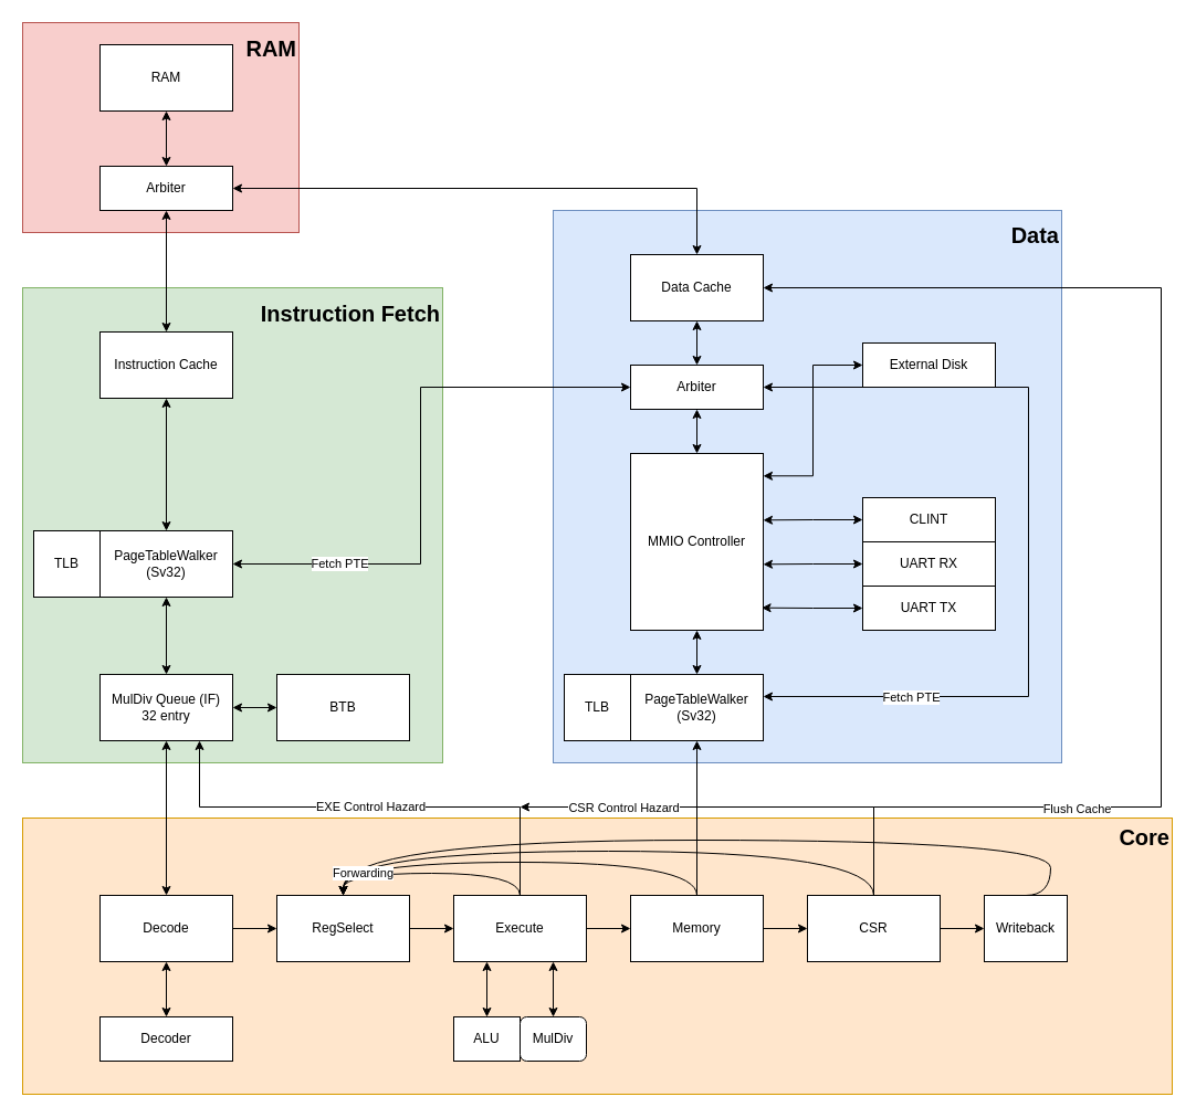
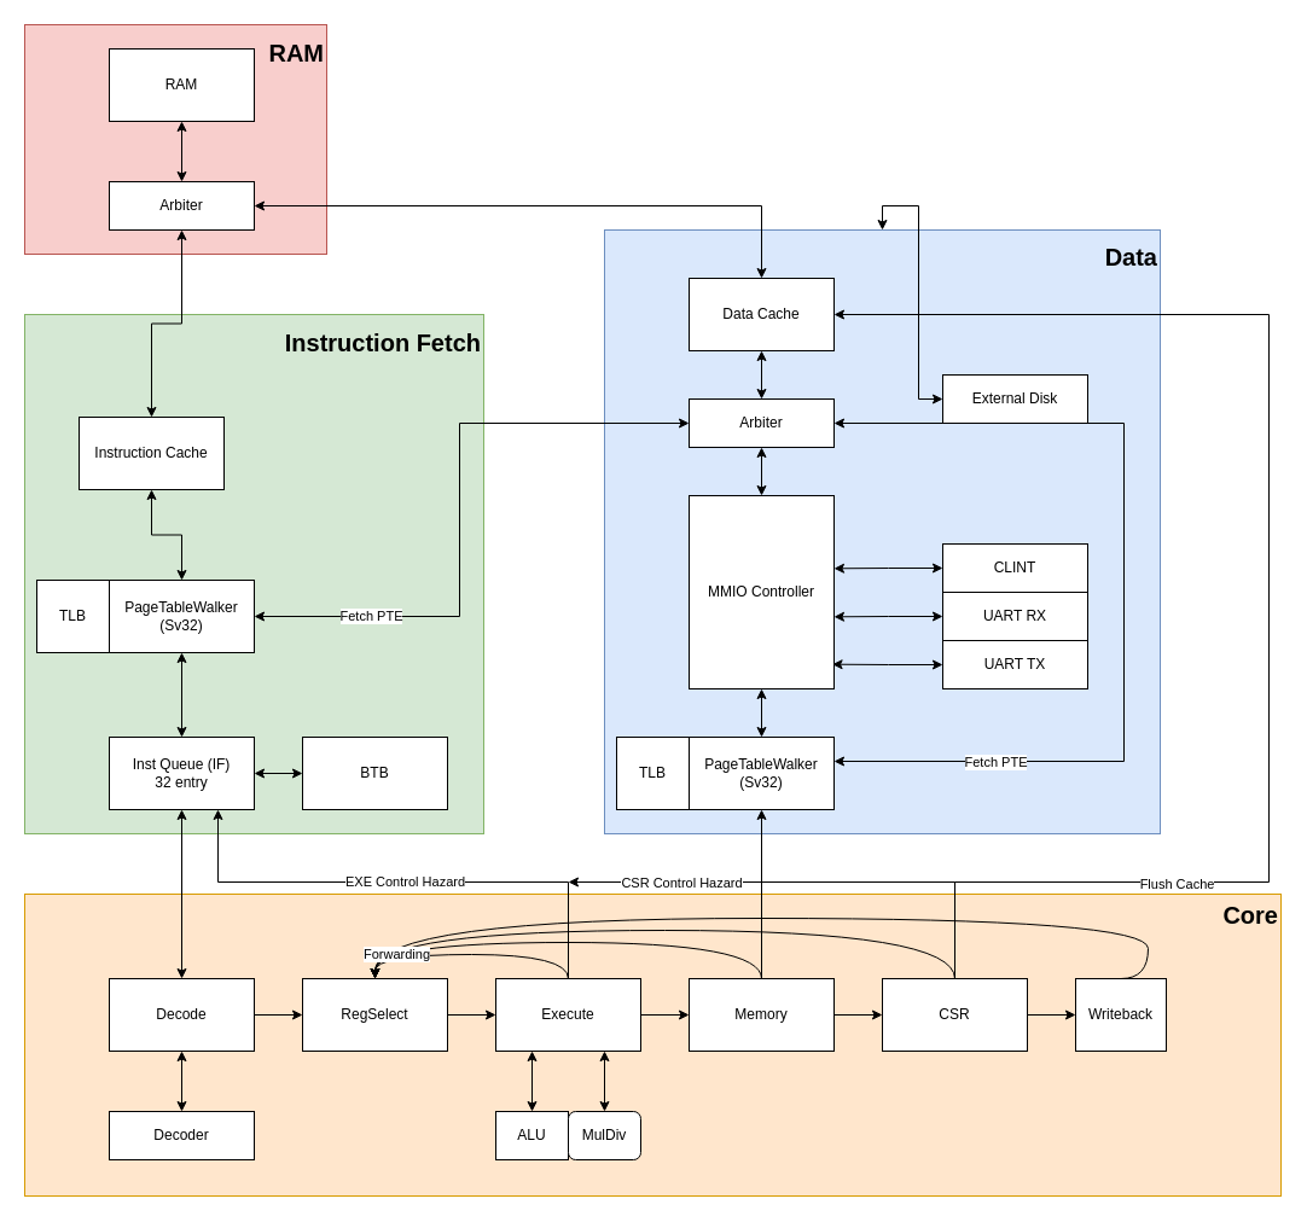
  <mxCell id="0" />
  <mxCell id="1" parent="0" />
  <mxCell id="2" value="&lt;div&gt;&lt;b&gt;RAM&lt;br&gt;&lt;/b&gt;&lt;/div&gt;&lt;div&gt;&lt;b&gt;&lt;br&gt;&lt;/b&gt;&lt;/div&gt;&lt;div&gt;&lt;b&gt;&lt;br&gt;&lt;/b&gt;&lt;/div&gt;&lt;div&gt;&lt;b&gt;&lt;br&gt;&lt;/b&gt;&lt;/div&gt;&lt;div&gt;&lt;b&gt;&lt;br&gt;&lt;/b&gt;&lt;/div&gt;&lt;div&gt;&lt;b&gt;&lt;br&gt;&lt;/b&gt;&lt;/div&gt;&lt;div&gt;&lt;b&gt;&lt;br&gt;&lt;/b&gt;&lt;/div&gt;" style="rounded=0;whiteSpace=wrap;html=1;fillColor=#f8cecc;strokeColor=#b85450;fontSize=20;align=right;" parent="1" vertex="1"><mxGeometry x="20" y="20" width="250" height="190" as="geometry" /></mxCell>
  <mxCell id="3" value="&lt;div&gt;&lt;b&gt;Core&lt;br&gt;&lt;/b&gt;&lt;/div&gt;&lt;div&gt;&lt;b&gt;&lt;br&gt;&lt;/b&gt;&lt;/div&gt;&lt;div&gt;&lt;b&gt;&lt;br&gt;&lt;/b&gt;&lt;/div&gt;&lt;div&gt;&lt;b&gt;&lt;br&gt;&lt;/b&gt;&lt;/div&gt;&lt;div&gt;&lt;b&gt;&lt;br&gt;&lt;/b&gt;&lt;/div&gt;&lt;div&gt;&lt;b&gt;&lt;br&gt;&lt;/b&gt;&lt;/div&gt;&lt;div&gt;&lt;b&gt;&lt;br&gt;&lt;/b&gt;&lt;/div&gt;&lt;div&gt;&lt;b&gt;&lt;br&gt;&lt;/b&gt;&lt;/div&gt;&lt;div&gt;&lt;b&gt;&lt;br&gt;&lt;/b&gt;&lt;/div&gt;&lt;div&gt;&lt;b&gt;&lt;br&gt;&lt;/b&gt;&lt;/div&gt;" style="rounded=0;whiteSpace=wrap;html=1;fillColor=#ffe6cc;strokeColor=#d79b00;fontSize=20;align=right;" parent="1" vertex="1"><mxGeometry x="20" y="740" width="1040" height="250" as="geometry" /></mxCell>
  <mxCell id="4" value="&lt;div&gt;&lt;b&gt;Data&lt;br&gt;&lt;/b&gt;&lt;/div&gt;&lt;div&gt;&lt;b&gt;&lt;br&gt;&lt;/b&gt;&lt;/div&gt;&lt;div&gt;&lt;b&gt;&lt;br&gt;&lt;/b&gt;&lt;/div&gt;&lt;div&gt;&lt;b&gt;&lt;br&gt;&lt;/b&gt;&lt;/div&gt;&lt;div&gt;&lt;b&gt;&lt;br&gt;&lt;/b&gt;&lt;/div&gt;&lt;div&gt;&lt;b&gt;&lt;br&gt;&lt;/b&gt;&lt;/div&gt;&lt;div&gt;&lt;b&gt;&lt;br&gt;&lt;/b&gt;&lt;/div&gt;&lt;div&gt;&lt;b&gt;&lt;br&gt;&lt;/b&gt;&lt;/div&gt;&lt;div&gt;&lt;b&gt;&lt;br&gt;&lt;/b&gt;&lt;/div&gt;&lt;div&gt;&lt;b&gt;&lt;br&gt;&lt;/b&gt;&lt;/div&gt;&lt;div&gt;&lt;b&gt;&lt;br&gt;&lt;/b&gt;&lt;/div&gt;&lt;div&gt;&lt;b&gt;&lt;br&gt;&lt;/b&gt;&lt;/div&gt;&lt;div&gt;&lt;b&gt;&lt;br&gt;&lt;/b&gt;&lt;/div&gt;&lt;div&gt;&lt;b&gt;&lt;br&gt;&lt;/b&gt;&lt;/div&gt;&lt;div&gt;&lt;b&gt;&lt;br&gt;&lt;/b&gt;&lt;/div&gt;&lt;div&gt;&lt;b&gt;&lt;br&gt;&lt;/b&gt;&lt;/div&gt;&lt;div&gt;&lt;b&gt;&lt;br&gt;&lt;/b&gt;&lt;/div&gt;&lt;div&gt;&lt;b&gt;&lt;br&gt;&lt;/b&gt;&lt;/div&gt;&lt;div&gt;&lt;b&gt;&lt;br&gt;&lt;/b&gt;&lt;/div&gt;&lt;div&gt;&lt;br&gt;&lt;/div&gt;" style="rounded=0;whiteSpace=wrap;html=1;fillColor=#dae8fc;strokeColor=#6c8ebf;fontSize=20;align=right;" parent="1" vertex="1"><mxGeometry x="500" y="190" width="460" height="500" as="geometry" /></mxCell>
  <mxCell id="5" value="&lt;div&gt;&lt;b&gt;Instruction Fetch&lt;br&gt;&lt;/b&gt;&lt;/div&gt;&lt;div&gt;&lt;b&gt;&lt;br&gt;&lt;/b&gt;&lt;/div&gt;&lt;div&gt;&lt;b&gt;&lt;br&gt;&lt;/b&gt;&lt;/div&gt;&lt;div&gt;&lt;b&gt;&lt;br&gt;&lt;/b&gt;&lt;/div&gt;&lt;div&gt;&lt;b&gt;&lt;br&gt;&lt;/b&gt;&lt;/div&gt;&lt;div&gt;&lt;b&gt;&lt;br&gt;&lt;/b&gt;&lt;/div&gt;&lt;div&gt;&lt;b&gt;&lt;br&gt;&lt;/b&gt;&lt;/div&gt;&lt;div&gt;&lt;b&gt;&lt;br&gt;&lt;/b&gt;&lt;/div&gt;&lt;div&gt;&lt;b&gt;&lt;br&gt;&lt;/b&gt;&lt;/div&gt;&lt;div&gt;&lt;b&gt;&lt;br&gt;&lt;/b&gt;&lt;/div&gt;&lt;div&gt;&lt;b&gt;&lt;br&gt;&lt;/b&gt;&lt;/div&gt;&lt;div&gt;&lt;b&gt;&lt;br&gt;&lt;/b&gt;&lt;/div&gt;&lt;div&gt;&lt;b&gt;&lt;br&gt;&lt;/b&gt;&lt;/div&gt;&lt;div&gt;&lt;b&gt;&lt;br&gt;&lt;/b&gt;&lt;/div&gt;&lt;div&gt;&lt;b&gt;&lt;br&gt;&lt;/b&gt;&lt;/div&gt;&lt;div&gt;&lt;b&gt;&lt;br&gt;&lt;/b&gt;&lt;/div&gt;&lt;div&gt;&lt;b&gt;&lt;br&gt;&lt;/b&gt;&lt;/div&gt;" style="rounded=0;whiteSpace=wrap;html=1;fillColor=#d5e8d4;strokeColor=#82b366;fontSize=20;align=right;" parent="1" vertex="1"><mxGeometry x="20" y="260" width="380" height="430" as="geometry" /></mxCell>
  <mxCell id="6" style="edgeStyle=orthogonalEdgeStyle;rounded=0;orthogonalLoop=1;jettySize=auto;html=1;entryX=0.5;entryY=0;entryDx=0;entryDy=0;startArrow=classic;startFill=1;" parent="1" source="7" target="9" edge="1"><mxGeometry relative="1" as="geometry" /></mxCell>
  <mxCell id="7" value="RAM" style="rounded=0;whiteSpace=wrap;html=1;" parent="1" vertex="1"><mxGeometry x="90" y="40" width="120" height="60" as="geometry" /></mxCell>
  <mxCell id="8" style="edgeStyle=orthogonalEdgeStyle;rounded=0;orthogonalLoop=1;jettySize=auto;html=1;entryX=0.5;entryY=0;entryDx=0;entryDy=0;startArrow=classic;startFill=1;" parent="1" source="9" target="28" edge="1"><mxGeometry relative="1" as="geometry" /></mxCell>
  <mxCell id="9" value="Arbiter" style="rounded=0;whiteSpace=wrap;html=1;" parent="1" vertex="1"><mxGeometry x="90" width="120" height="40" as="geometry" y="150" /></mxCell>
  <mxCell id="10" style="edgeStyle=orthogonalEdgeStyle;rounded=0;orthogonalLoop=1;jettySize=auto;html=1;entryX=0;entryY=0.5;entryDx=0;entryDy=0;exitX=1;exitY=0.5;exitDx=0;exitDy=0;startArrow=classic;startFill=1;" parent="1" source="12" target="26" edge="1"><mxGeometry relative="1" as="geometry"><Array as="points"><mxPoint x="380" y="510" /><mxPoint x="380" y="350" /></Array></mxGeometry></mxCell>
  <mxCell id="11" value="Fetch PTE" style="edgeLabel;html=1;align=center;verticalAlign=middle;resizable=0;points=[];" parent="10" vertex="1" connectable="0"><mxGeometry x="-0.63" y="1" relative="1" as="geometry"><mxPoint as="offset" /></mxGeometry></mxCell>
  <mxCell id="12" value="&lt;div&gt;PageTableWalker&lt;/div&gt;&lt;div&gt;(Sv32)&lt;/div&gt;" style="rounded=0;whiteSpace=wrap;html=1;" parent="1" vertex="1"><mxGeometry x="90" y="480" width="120" height="60" as="geometry" /></mxCell>
  <mxCell id="13" style="edgeStyle=orthogonalEdgeStyle;rounded=0;orthogonalLoop=1;jettySize=auto;html=1;entryX=1;entryY=0.5;entryDx=0;entryDy=0;startArrow=classic;startFill=1;" parent="1" source="16" target="26" edge="1"><mxGeometry relative="1" as="geometry"><mxPoint x="960" y="350" as="targetPoint" /><Array as="points"><mxPoint x="930" y="630" /><mxPoint x="930" y="350" /></Array></mxGeometry></mxCell>
  <mxCell id="14" value="Fetch PTE" style="edgeLabel;html=1;align=center;verticalAlign=middle;resizable=0;points=[];" parent="13" vertex="1" connectable="0"><mxGeometry x="-0.649" relative="1" as="geometry"><mxPoint as="offset" /></mxGeometry></mxCell>
  <mxCell id="15" style="edgeStyle=orthogonalEdgeStyle;rounded=0;orthogonalLoop=1;jettySize=auto;html=1;exitX=0.5;exitY=0;exitDx=0;exitDy=0;entryX=0.5;entryY=1;entryDx=0;entryDy=0;startArrow=classic;startFill=1;" parent="1" source="16" target="22" edge="1"><mxGeometry relative="1" as="geometry" /></mxCell>
  <mxCell id="16" value="&lt;div&gt;PageTableWalker&lt;/div&gt;&lt;div&gt;(Sv32)&lt;/div&gt;" style="rounded=0;whiteSpace=wrap;html=1;" parent="1" vertex="1"><mxGeometry x="570" y="610" width="120" height="60" as="geometry" /></mxCell>
  <mxCell id="17" style="edgeStyle=orthogonalEdgeStyle;rounded=0;orthogonalLoop=1;jettySize=auto;html=1;entryX=0.5;entryY=1;entryDx=0;entryDy=0;startArrow=classic;startFill=1;" parent="1" source="19" target="12" edge="1"><mxGeometry relative="1" as="geometry" /></mxCell>
  <mxCell id="18" style="edgeStyle=orthogonalEdgeStyle;rounded=0;orthogonalLoop=1;jettySize=auto;html=1;exitX=1;exitY=0.5;exitDx=0;exitDy=0;entryX=0;entryY=0.5;entryDx=0;entryDy=0;startArrow=classic;startFill=1;" parent="1" source="19" target="20" edge="1"><mxGeometry relative="1" as="geometry" /></mxCell>
- <mxCell id="19" value="&lt;div&gt;MulDiv Queue (IF)&lt;/div&gt;&lt;div&gt;32 entry&lt;br&gt;&lt;/div&gt;" style="rounded=0;whiteSpace=wrap;html=1;" parent="1" vertex="1"><mxGeometry x="90" y="610" width="120" height="60" as="geometry" /></mxCell>
+ <mxCell id="19" value="&lt;div&gt;Inst Queue (IF)&lt;/div&gt;&lt;div&gt;32 entry&lt;br&gt;&lt;/div&gt;" style="rounded=0;whiteSpace=wrap;html=1;" parent="1" vertex="1"><mxGeometry x="90" y="610" width="120" height="60" as="geometry" /></mxCell>
  <mxCell id="20" value="BTB" style="rounded=0;whiteSpace=wrap;html=1;" parent="1" vertex="1"><mxGeometry x="250" y="610" width="120" height="60" as="geometry" /></mxCell>
  <mxCell id="21" style="edgeStyle=orthogonalEdgeStyle;rounded=0;orthogonalLoop=1;jettySize=auto;html=1;exitX=0.5;exitY=0;exitDx=0;exitDy=0;entryX=0.5;entryY=1;entryDx=0;entryDy=0;startArrow=classic;startFill=1;" parent="1" source="22" target="26" edge="1"><mxGeometry relative="1" as="geometry" /></mxCell>
  <mxCell id="22" value="MMIO Controller" style="rounded=0;whiteSpace=wrap;html=1;" parent="1" vertex="1"><mxGeometry x="570" y="410" width="120" height="160" as="geometry" /></mxCell>
  <mxCell id="23" style="edgeStyle=orthogonalEdgeStyle;rounded=0;orthogonalLoop=1;jettySize=auto;html=1;entryX=1;entryY=0.5;entryDx=0;entryDy=0;exitX=0.5;exitY=0;exitDx=0;exitDy=0;startArrow=classic;startFill=1;" parent="1" source="24" target="9" edge="1"><mxGeometry relative="1" as="geometry" /></mxCell>
  <mxCell id="24" value="Data Cache" style="rounded=0;whiteSpace=wrap;html=1;" parent="1" vertex="1"><mxGeometry x="570" y="230" width="120" height="60" as="geometry" /></mxCell>
  <mxCell id="25" style="edgeStyle=orthogonalEdgeStyle;rounded=0;orthogonalLoop=1;jettySize=auto;html=1;entryX=0.5;entryY=1;entryDx=0;entryDy=0;startArrow=classic;startFill=1;" parent="1" source="26" target="24" edge="1"><mxGeometry relative="1" as="geometry" /></mxCell>
  <mxCell id="26" value="Arbiter" style="rounded=0;whiteSpace=wrap;html=1;" parent="1" vertex="1"><mxGeometry x="570" y="330" width="120" height="40" as="geometry" /></mxCell>
  <mxCell id="27" style="edgeStyle=orthogonalEdgeStyle;rounded=0;orthogonalLoop=1;jettySize=auto;html=1;entryX=0.5;entryY=0;entryDx=0;entryDy=0;startArrow=classic;startFill=1;" parent="1" source="28" target="12" edge="1"><mxGeometry relative="1" as="geometry" /></mxCell>
- <mxCell id="28" value="&lt;div&gt;Instruction Cache&lt;/div&gt;" style="rounded=0;whiteSpace=wrap;html=1;" parent="1" vertex="1"><mxGeometry x="90" y="300" width="120" height="60" as="geometry" /></mxCell>
+ <mxCell id="28" value="&lt;div&gt;Instruction Cache&lt;/div&gt;" style="rounded=0;whiteSpace=wrap;html=1;" parent="1" vertex="1"><mxGeometry x="65" y="345" width="120" height="60" as="geometry" /></mxCell>
  <mxCell id="29" value="External Disk" style="rounded=0;whiteSpace=wrap;html=1;" parent="1" vertex="1"><mxGeometry x="780" y="310" width="120" height="40" as="geometry" /></mxCell>
  <mxCell id="30" value="CLINT" style="rounded=0;whiteSpace=wrap;html=1;" parent="1" vertex="1"><mxGeometry x="780" y="450" width="120" height="40" as="geometry" /></mxCell>
  <mxCell id="31" value="UART RX" style="rounded=0;whiteSpace=wrap;html=1;" parent="1" vertex="1"><mxGeometry x="780" y="490" width="120" height="40" as="geometry" /></mxCell>
  <mxCell id="32" value="UART TX" style="rounded=0;whiteSpace=wrap;html=1;" parent="1" vertex="1"><mxGeometry x="780" y="530" width="120" height="40" as="geometry" /></mxCell>
- <mxCell id="33" style="edgeStyle=orthogonalEdgeStyle;rounded=0;orthogonalLoop=1;jettySize=auto;html=1;exitX=0;exitY=0.5;exitDx=0;exitDy=0;entryX=1;entryY=0.127;entryDx=0;entryDy=0;entryPerimeter=0;startArrow=classic;startFill=1;" parent="1" source="29" target="22" edge="1"><mxGeometry relative="1" as="geometry" /></mxCell>
+ <mxCell id="33" style="edgeStyle=orthogonalEdgeStyle;rounded=0;orthogonalLoop=1;jettySize=auto;html=1;exitX=0;exitY=0.5;exitDx=0;exitDy=0;startArrow=classic;startFill=1;" parent="1" source="29" target="4" edge="1"><mxGeometry relative="1" as="geometry" /></mxCell>
  <mxCell id="34" style="edgeStyle=orthogonalEdgeStyle;rounded=0;orthogonalLoop=1;jettySize=auto;html=1;exitX=0;exitY=0.5;exitDx=0;exitDy=0;entryX=1;entryY=0.377;entryDx=0;entryDy=0;entryPerimeter=0;startArrow=classic;startFill=1;" parent="1" source="30" target="22" edge="1"><mxGeometry relative="1" as="geometry" /></mxCell>
  <mxCell id="35" style="edgeStyle=orthogonalEdgeStyle;rounded=0;orthogonalLoop=1;jettySize=auto;html=1;exitX=0;exitY=0.5;exitDx=0;exitDy=0;entryX=1;entryY=0.627;entryDx=0;entryDy=0;entryPerimeter=0;startArrow=classic;startFill=1;" parent="1" source="31" target="22" edge="1"><mxGeometry relative="1" as="geometry" /></mxCell>
  <mxCell id="36" style="edgeStyle=orthogonalEdgeStyle;rounded=0;orthogonalLoop=1;jettySize=auto;html=1;exitX=0;exitY=0.5;exitDx=0;exitDy=0;entryX=0.988;entryY=0.873;entryDx=0;entryDy=0;entryPerimeter=0;startArrow=classic;startFill=1;" parent="1" source="32" target="22" edge="1"><mxGeometry relative="1" as="geometry" /></mxCell>
  <mxCell id="37" style="edgeStyle=orthogonalEdgeStyle;rounded=0;orthogonalLoop=1;jettySize=auto;html=1;entryX=0.5;entryY=1;entryDx=0;entryDy=0;startArrow=classic;startFill=1;" parent="1" source="39" target="19" edge="1"><mxGeometry relative="1" as="geometry" /></mxCell>
  <mxCell id="38" style="edgeStyle=orthogonalEdgeStyle;rounded=0;orthogonalLoop=1;jettySize=auto;html=1;entryX=0;entryY=0.5;entryDx=0;entryDy=0;" parent="1" source="39" target="41" edge="1"><mxGeometry relative="1" as="geometry" /></mxCell>
  <mxCell id="39" value="Decode" style="rounded=0;whiteSpace=wrap;html=1;" parent="1" vertex="1"><mxGeometry x="90" y="810" width="120" height="60" as="geometry" /></mxCell>
  <mxCell id="40" style="edgeStyle=orthogonalEdgeStyle;rounded=0;orthogonalLoop=1;jettySize=auto;html=1;entryX=0;entryY=0.5;entryDx=0;entryDy=0;" parent="1" source="41" target="45" edge="1"><mxGeometry relative="1" as="geometry" /></mxCell>
  <mxCell id="41" value="RegSelect" style="rounded=0;whiteSpace=wrap;html=1;" parent="1" vertex="1"><mxGeometry x="250" y="810" width="120" height="60" as="geometry" /></mxCell>
  <mxCell id="42" style="edgeStyle=orthogonalEdgeStyle;rounded=0;orthogonalLoop=1;jettySize=auto;html=1;" parent="1" source="45" target="48" edge="1"><mxGeometry relative="1" as="geometry" /></mxCell>
  <mxCell id="43" style="edgeStyle=orthogonalEdgeStyle;rounded=0;orthogonalLoop=1;jettySize=auto;html=1;entryX=0.5;entryY=0;entryDx=0;entryDy=0;curved=1;exitX=0.5;exitY=0;exitDx=0;exitDy=0;" parent="1" source="45" target="41" edge="1"><mxGeometry relative="1" as="geometry" /></mxCell>
  <mxCell id="44" value="EXE Control Hazard" style="edgeStyle=orthogonalEdgeStyle;rounded=0;orthogonalLoop=1;jettySize=auto;html=1;" parent="1" source="45" edge="1"><mxGeometry relative="1" as="geometry"><mxPoint x="180" y="670" as="targetPoint" /><Array as="points"><mxPoint x="470" y="730" /><mxPoint x="180" y="730" /><mxPoint x="180" y="670" /></Array></mxGeometry></mxCell>
  <mxCell id="45" value="Execute" style="rounded=0;whiteSpace=wrap;html=1;" parent="1" vertex="1"><mxGeometry x="410" y="810" width="120" height="60" as="geometry" /></mxCell>
  <mxCell id="46" style="edgeStyle=orthogonalEdgeStyle;rounded=0;orthogonalLoop=1;jettySize=auto;html=1;entryX=0;entryY=0.5;entryDx=0;entryDy=0;" parent="1" source="48" target="55" edge="1"><mxGeometry relative="1" as="geometry" /></mxCell>
  <mxCell id="47" style="edgeStyle=orthogonalEdgeStyle;rounded=0;orthogonalLoop=1;jettySize=auto;html=1;entryX=0.5;entryY=1;entryDx=0;entryDy=0;" parent="1" source="48" target="16" edge="1"><mxGeometry relative="1" as="geometry" /></mxCell>
  <mxCell id="48" value="Memory" style="rounded=0;whiteSpace=wrap;html=1;" parent="1" vertex="1"><mxGeometry x="570" y="810" width="120" height="60" as="geometry" /></mxCell>
  <mxCell id="49" style="edgeStyle=orthogonalEdgeStyle;rounded=0;orthogonalLoop=1;jettySize=auto;html=1;entryX=0;entryY=0.5;entryDx=0;entryDy=0;" parent="1" source="55" target="57" edge="1"><mxGeometry relative="1" as="geometry" /></mxCell>
  <mxCell id="50" style="edgeStyle=orthogonalEdgeStyle;rounded=0;orthogonalLoop=1;jettySize=auto;html=1;exitX=0.5;exitY=0;exitDx=0;exitDy=0;entryX=0.5;entryY=0;entryDx=0;entryDy=0;curved=1;" parent="1" source="55" target="41" edge="1"><mxGeometry relative="1" as="geometry"><Array as="points"><mxPoint x="790" y="770" /><mxPoint x="310" y="770" /></Array></mxGeometry></mxCell>
  <mxCell id="51" style="edgeStyle=orthogonalEdgeStyle;rounded=0;orthogonalLoop=1;jettySize=auto;html=1;" parent="1" source="55" edge="1"><mxGeometry relative="1" as="geometry"><mxPoint x="470" y="730" as="targetPoint" /><Array as="points"><mxPoint x="790" y="730" /></Array></mxGeometry></mxCell>
  <mxCell id="52" value="CSR Control Hazard" style="edgeLabel;html=1;align=center;verticalAlign=middle;resizable=0;points=[];" parent="51" vertex="1" connectable="0"><mxGeometry x="0.536" relative="1" as="geometry"><mxPoint as="offset" /></mxGeometry></mxCell>
  <mxCell id="53" style="edgeStyle=orthogonalEdgeStyle;rounded=0;orthogonalLoop=1;jettySize=auto;html=1;entryX=1;entryY=0.5;entryDx=0;entryDy=0;exitX=0.5;exitY=0;exitDx=0;exitDy=0;" parent="1" source="55" target="24" edge="1"><mxGeometry relative="1" as="geometry"><Array as="points"><mxPoint x="790" y="730" /><mxPoint x="1050" y="730" /><mxPoint x="1050" y="260" /></Array></mxGeometry></mxCell>
  <mxCell id="54" value="Flush Cache" style="edgeLabel;html=1;align=center;verticalAlign=middle;resizable=0;points=[];" parent="53" vertex="1" connectable="0"><mxGeometry x="-0.551" y="-1" relative="1" as="geometry"><mxPoint as="offset" /></mxGeometry></mxCell>
  <mxCell id="55" value="CSR" style="rounded=0;whiteSpace=wrap;html=1;" parent="1" vertex="1"><mxGeometry x="730" y="810" width="120" height="60" as="geometry" /></mxCell>
  <mxCell id="56" style="edgeStyle=orthogonalEdgeStyle;rounded=0;orthogonalLoop=1;jettySize=auto;html=1;entryX=0.5;entryY=0;entryDx=0;entryDy=0;curved=1;exitX=0.5;exitY=0;exitDx=0;exitDy=0;" parent="1" source="57" target="41" edge="1"><mxGeometry relative="1" as="geometry"><Array as="points"><mxPoint x="950" y="760" /><mxPoint x="310" y="760" /></Array></mxGeometry></mxCell>
  <mxCell id="57" value="Writeback" style="rounded=0;whiteSpace=wrap;html=1;" parent="1" vertex="1"><mxGeometry x="890" y="810" width="75" height="60" as="geometry" /></mxCell>
  <mxCell id="58" style="edgeStyle=orthogonalEdgeStyle;rounded=0;orthogonalLoop=1;jettySize=auto;html=1;entryX=0.25;entryY=1;entryDx=0;entryDy=0;startArrow=classic;startFill=1;" parent="1" source="59" target="45" edge="1"><mxGeometry relative="1" as="geometry" /></mxCell>
  <mxCell id="59" value="ALU" style="rounded=0;whiteSpace=wrap;html=1;" parent="1" vertex="1"><mxGeometry x="410" y="920" width="60" height="40" as="geometry" /></mxCell>
  <mxCell id="60" style="edgeStyle=orthogonalEdgeStyle;rounded=0;orthogonalLoop=1;jettySize=auto;html=1;entryX=0.75;entryY=1;entryDx=0;entryDy=0;startArrow=classic;startFill=1;" parent="1" source="61" target="45" edge="1"><mxGeometry relative="1" as="geometry" /></mxCell>
  <mxCell id="61" value="MulDiv" style="whiteSpace=wrap;html=1;rounded=1;" parent="1" vertex="1"><mxGeometry x="470" y="920" width="60" height="40" as="geometry" /></mxCell>
  <mxCell id="62" style="edgeStyle=orthogonalEdgeStyle;rounded=0;orthogonalLoop=1;jettySize=auto;html=1;entryX=0.5;entryY=0;entryDx=0;entryDy=0;curved=1;exitX=0.5;exitY=0;exitDx=0;exitDy=0;" parent="1" source="48" target="41" edge="1"><mxGeometry relative="1" as="geometry"><mxPoint x="480" y="820" as="sourcePoint" /><mxPoint x="320" y="820" as="targetPoint" /><Array as="points"><mxPoint x="630" y="780" /><mxPoint x="310" y="780" /></Array></mxGeometry></mxCell>
  <mxCell id="63" value="&lt;div&gt;Forwarding&lt;/div&gt;" style="edgeLabel;html=1;align=center;verticalAlign=middle;resizable=0;points=[];" parent="62" vertex="1" connectable="0"><mxGeometry x="0.751" y="9" relative="1" as="geometry"><mxPoint as="offset" /></mxGeometry></mxCell>
  <mxCell id="64" style="edgeStyle=orthogonalEdgeStyle;rounded=0;orthogonalLoop=1;jettySize=auto;html=1;entryX=0.5;entryY=1;entryDx=0;entryDy=0;startArrow=classic;startFill=1;" parent="1" source="65" target="39" edge="1"><mxGeometry relative="1" as="geometry" /></mxCell>
  <mxCell id="65" value="Decoder" style="rounded=0;whiteSpace=wrap;html=1;" parent="1" vertex="1"><mxGeometry x="90" y="920" width="120" height="40" as="geometry" /></mxCell>
  <mxCell id="66" value="TLB" style="rounded=0;whiteSpace=wrap;html=1;" vertex="1" parent="1"><mxGeometry x="30" y="480" width="60" height="60" as="geometry" /></mxCell>
  <mxCell id="67" value="TLB" style="rounded=0;whiteSpace=wrap;html=1;" vertex="1" parent="1"><mxGeometry x="510" y="610" width="60" height="60" as="geometry" /></mxCell>
